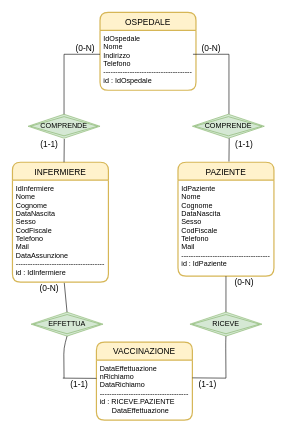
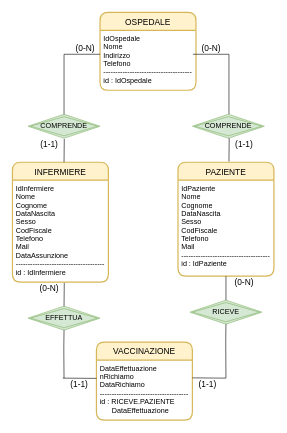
  <mxCell id="0" />
  <mxCell id="1" parent="0" />
  <mxCell id="2" value="OSPEDALE" style="swimlane;childLayout=stackLayout;horizontal=1;startSize=30;horizontalStack=0;rounded=1;fontSize=14;fontStyle=0;strokeWidth=2;resizeParent=0;resizeLast=1;shadow=0;dashed=0;align=center;fillColor=#fff2cc;strokeColor=#d6b656;" parent="1" vertex="1"><mxGeometry x="166" y="20" width="160" height="130" as="geometry" /></mxCell>
  <mxCell id="3" value="IdOspedale&#10;Nome&#10;Indirizzo&#10;Telefono&#10;-------------------------------------&#10;id : IdOspedale" style="align=left;strokeColor=none;fillColor=none;spacingLeft=4;fontSize=12;verticalAlign=top;resizable=0;rotatable=0;part=1;" parent="2" vertex="1"><mxGeometry y="30" width="160" height="100" as="geometry" /></mxCell>
  <mxCell id="4" value="COMPRENDE" style="shape=rhombus;double=1;perimeter=rhombusPerimeter;whiteSpace=wrap;html=1;align=center;fillColor=#d5e8d4;strokeColor=#82b366;" parent="1" vertex="1"><mxGeometry x="46" y="190" width="120" height="40" as="geometry" /></mxCell>
  <mxCell id="5" value="INFERMIERE" style="swimlane;childLayout=stackLayout;horizontal=1;startSize=30;horizontalStack=0;rounded=1;fontSize=14;fontStyle=0;strokeWidth=2;resizeParent=0;resizeLast=1;shadow=0;dashed=0;align=center;fillColor=#fff2cc;strokeColor=#d6b656;" parent="1" vertex="1"><mxGeometry x="20" y="270" width="160" height="200" as="geometry" /></mxCell>
  <mxCell id="6" value="IdInfermiere&#10;Nome&#10;Cognome&#10;DataNascita&#10;Sesso&#10;CodFiscale&#10;Telefono&#10;Mail&#10;DataAssunzione&#10;-------------------------------------&#10;id : IdInfermiere" style="align=left;strokeColor=none;fillColor=none;spacingLeft=4;fontSize=12;verticalAlign=top;resizable=0;rotatable=0;part=1;" parent="5" vertex="1"><mxGeometry y="30" width="160" height="170" as="geometry" /></mxCell>
  <mxCell id="7" value="PAZIENTE" style="swimlane;childLayout=stackLayout;horizontal=1;startSize=30;horizontalStack=0;rounded=1;fontSize=14;fontStyle=0;strokeWidth=2;resizeParent=0;resizeLast=1;shadow=0;dashed=0;align=center;fillColor=#fff2cc;strokeColor=#d6b656;" parent="1" vertex="1"><mxGeometry x="296" y="270" width="160" height="190" as="geometry"><mxRectangle x="470" y="490" width="100" height="30" as="alternateBounds" /></mxGeometry></mxCell>
  <mxCell id="8" value="IdPaziente&#10;Nome&#10;Cognome&#10;DataNascita&#10;Sesso&#10;CodFiscale&#10;Telefono&#10;Mail&#10;-------------------------------------&#10;id : IdPaziente" style="align=left;strokeColor=none;fillColor=none;spacingLeft=4;fontSize=12;verticalAlign=top;resizable=0;rotatable=0;part=1;" parent="7" vertex="1"><mxGeometry y="30" width="160" height="160" as="geometry" /></mxCell>
- <mxCell id="9" value="EFFETTUA" style="shape=rhombus;double=1;perimeter=rhombusPerimeter;whiteSpace=wrap;html=1;align=center;fillColor=#d5e8d4;strokeColor=#82b366;" parent="1" vertex="1"><mxGeometry x="51" y="520" width="120" height="40" as="geometry" /></mxCell>
- <mxCell id="10" value="RICEVE" style="shape=rhombus;double=1;perimeter=rhombusPerimeter;whiteSpace=wrap;html=1;align=center;fillColor=#d5e8d4;strokeColor=#82b366;" parent="1" vertex="1"><mxGeometry x="316" y="520" width="120" height="40" as="geometry" /></mxCell>
+ <mxCell id="9" value="EFFETTUA" style="shape=rhombus;double=1;perimeter=rhombusPerimeter;whiteSpace=wrap;html=1;align=center;fillColor=#d5e8d4;strokeColor=#82b366;" parent="1" vertex="1"><mxGeometry x="46" y="510" width="120" height="40" as="geometry" /></mxCell>
+ <mxCell id="10" value="RICEVE" style="shape=rhombus;double=1;perimeter=rhombusPerimeter;whiteSpace=wrap;html=1;align=center;fillColor=#d5e8d4;strokeColor=#82b366;" parent="1" vertex="1"><mxGeometry x="316" y="500" width="120" height="40" as="geometry" /></mxCell>
  <mxCell id="11" value="" style="endArrow=none;html=1;entryX=0.5;entryY=0;entryDx=0;entryDy=0;exitX=0.5;exitY=1;exitDx=0;exitDy=0;" parent="1" source="8" target="10" edge="1"><mxGeometry width="50" height="50" relative="1" as="geometry"><mxPoint x="375.58" y="450" as="sourcePoint" /><mxPoint x="375.58" y="490" as="targetPoint" /><Array as="points" /></mxGeometry></mxCell>
  <mxCell id="12" value="" style="endArrow=none;html=1;entryX=0.5;entryY=0;entryDx=0;entryDy=0;exitX=1.008;exitY=0.06;exitDx=0;exitDy=0;exitPerimeter=0;" parent="1" source="20" target="9" edge="1"><mxGeometry width="50" height="50" relative="1" as="geometry"><mxPoint x="106" y="480" as="sourcePoint" /><mxPoint x="105.58" y="500" as="targetPoint" /><Array as="points" /></mxGeometry></mxCell>
  <mxCell id="13" value="VACCINAZIONE" style="swimlane;childLayout=stackLayout;horizontal=1;startSize=30;horizontalStack=0;rounded=1;fontSize=14;fontStyle=0;strokeWidth=2;resizeParent=0;resizeLast=1;shadow=0;dashed=0;align=center;fillColor=#fff2cc;strokeColor=#d6b656;" parent="1" vertex="1"><mxGeometry x="160" y="570" width="160" height="130" as="geometry" /></mxCell>
  <mxCell id="14" value="DataEffettuazione&#10;nRichiamo&#10;DataRichiamo&#10;-------------------------------------&#10;id : RICEVE.PAZIENTE&#10;      DataEffettuazione" style="align=left;strokeColor=none;fillColor=none;spacingLeft=4;fontSize=12;verticalAlign=top;resizable=0;rotatable=0;part=1;" parent="13" vertex="1"><mxGeometry y="30" width="160" height="100" as="geometry" /></mxCell>
  <mxCell id="15" value="" style="endArrow=none;html=1;exitX=0.5;exitY=1;exitDx=0;exitDy=0;exitPerimeter=0;" parent="1" source="9" edge="1"><mxGeometry width="50" height="50" relative="1" as="geometry"><mxPoint x="105.58" y="560" as="sourcePoint" /><mxPoint x="106" y="630" as="targetPoint" /><Array as="points"><mxPoint x="105.58" y="580" /></Array></mxGeometry></mxCell>
  <mxCell id="16" value="" style="endArrow=none;html=1;exitX=0.5;exitY=1;exitDx=0;exitDy=0;" parent="1" source="10" edge="1"><mxGeometry width="50" height="50" relative="1" as="geometry"><mxPoint x="375.58" y="550" as="sourcePoint" /><mxPoint x="376" y="630" as="targetPoint" /><Array as="points"><mxPoint x="375.58" y="570" /></Array></mxGeometry></mxCell>
  <mxCell id="17" value="" style="endArrow=none;html=1;" parent="1" edge="1"><mxGeometry width="50" height="50" relative="1" as="geometry"><mxPoint x="320" y="629.58" as="sourcePoint" /><mxPoint x="376" y="630" as="targetPoint" /></mxGeometry></mxCell>
  <mxCell id="18" value="" style="endArrow=none;html=1;" parent="1" edge="1"><mxGeometry width="50" height="50" relative="1" as="geometry"><mxPoint x="104" y="630" as="sourcePoint" /><mxPoint x="160" y="630.42" as="targetPoint" /></mxGeometry></mxCell>
  <mxCell id="19" value="&lt;span style=&quot;font-size: 14px&quot;&gt;(1-1)&lt;/span&gt;" style="text;html=1;align=center;verticalAlign=middle;resizable=0;points=[];autosize=1;strokeColor=none;" parent="1" vertex="1"><mxGeometry x="56" y="230" width="50" height="20" as="geometry" /></mxCell>
  <mxCell id="20" value="&lt;font style=&quot;font-size: 14px&quot;&gt;(0-N)&lt;/font&gt;" style="text;html=1;align=center;verticalAlign=middle;resizable=0;points=[];autosize=1;strokeColor=none;" parent="1" vertex="1"><mxGeometry x="56" y="470" width="50" height="20" as="geometry" /></mxCell>
  <mxCell id="21" value="&lt;span style=&quot;font-size: 14px&quot;&gt;(1-1)&lt;/span&gt;" style="text;html=1;align=center;verticalAlign=middle;resizable=0;points=[];autosize=1;strokeColor=none;" parent="1" vertex="1"><mxGeometry x="106" y="630" width="50" height="20" as="geometry" /></mxCell>
  <mxCell id="22" value="&lt;span style=&quot;font-size: 14px&quot;&gt;(1-1)&lt;/span&gt;" style="text;html=1;align=center;verticalAlign=middle;resizable=0;points=[];autosize=1;strokeColor=none;" parent="1" vertex="1"><mxGeometry x="320" y="630" width="50" height="20" as="geometry" /></mxCell>
  <mxCell id="23" value="&lt;font style=&quot;font-size: 14px&quot;&gt;(0-N)&lt;/font&gt;" style="text;html=1;align=center;verticalAlign=middle;resizable=0;points=[];autosize=1;strokeColor=none;" parent="1" vertex="1"><mxGeometry x="381" y="460" width="50" height="20" as="geometry" /></mxCell>
  <mxCell id="24" value="" style="endArrow=none;html=1;entryX=0.5;entryY=0;entryDx=0;entryDy=0;exitX=1.008;exitY=0.06;exitDx=0;exitDy=0;exitPerimeter=0;" parent="1" edge="1"><mxGeometry width="50" height="50" relative="1" as="geometry"><mxPoint x="106.4" y="231.2" as="sourcePoint" /><mxPoint x="106" y="270" as="targetPoint" /><Array as="points" /></mxGeometry></mxCell>
  <mxCell id="25" value="" style="endArrow=none;html=1;entryX=0.5;entryY=0;entryDx=0;entryDy=0;" parent="1" edge="1"><mxGeometry width="50" height="50" relative="1" as="geometry"><mxPoint x="106" y="90" as="sourcePoint" /><mxPoint x="106" y="190" as="targetPoint" /><Array as="points" /></mxGeometry></mxCell>
  <mxCell id="26" value="" style="endArrow=none;html=1;" parent="1" edge="1"><mxGeometry width="50" height="50" relative="1" as="geometry"><mxPoint x="166" y="90" as="sourcePoint" /><mxPoint x="106" y="90" as="targetPoint" /><Array as="points" /></mxGeometry></mxCell>
  <mxCell id="27" value="" style="endArrow=none;html=1;entryX=0.5;entryY=0;entryDx=0;entryDy=0;" parent="1" edge="1"><mxGeometry width="50" height="50" relative="1" as="geometry"><mxPoint x="381" y="90" as="sourcePoint" /><mxPoint x="381" y="190" as="targetPoint" /><Array as="points" /></mxGeometry></mxCell>
  <mxCell id="28" value="" style="endArrow=none;html=1;" parent="1" edge="1"><mxGeometry width="50" height="50" relative="1" as="geometry"><mxPoint x="381" y="90" as="sourcePoint" /><mxPoint x="321" y="90" as="targetPoint" /><Array as="points" /></mxGeometry></mxCell>
  <mxCell id="29" value="COMPRENDE" style="shape=rhombus;double=1;perimeter=rhombusPerimeter;whiteSpace=wrap;html=1;align=center;fillColor=#d5e8d4;strokeColor=#82b366;" parent="1" vertex="1"><mxGeometry x="320" y="190" width="120" height="40" as="geometry" /></mxCell>
  <mxCell id="30" value="&lt;font style=&quot;font-size: 14px&quot;&gt;(0-N)&lt;/font&gt;" style="text;html=1;align=center;verticalAlign=middle;resizable=0;points=[];autosize=1;strokeColor=none;" parent="1" vertex="1"><mxGeometry x="116" y="70" width="50" height="20" as="geometry" /></mxCell>
  <mxCell id="31" value="&lt;font style=&quot;font-size: 14px&quot;&gt;(0-N)&lt;/font&gt;" style="text;html=1;align=center;verticalAlign=middle;resizable=0;points=[];autosize=1;strokeColor=none;" parent="1" vertex="1"><mxGeometry x="326" y="70" width="50" height="20" as="geometry" /></mxCell>
  <mxCell id="32" value="" style="endArrow=none;html=1;entryX=0.5;entryY=0;entryDx=0;entryDy=0;exitX=1.008;exitY=0.06;exitDx=0;exitDy=0;exitPerimeter=0;" parent="1" edge="1"><mxGeometry width="50" height="50" relative="1" as="geometry"><mxPoint x="381.4" y="230" as="sourcePoint" /><mxPoint x="381" y="268.8" as="targetPoint" /><Array as="points" /></mxGeometry></mxCell>
  <mxCell id="33" value="&lt;span style=&quot;font-size: 14px&quot;&gt;(1-1)&lt;/span&gt;" style="text;html=1;align=center;verticalAlign=middle;resizable=0;points=[];autosize=1;strokeColor=none;" parent="1" vertex="1"><mxGeometry x="381" y="230" width="50" height="20" as="geometry" /></mxCell>
